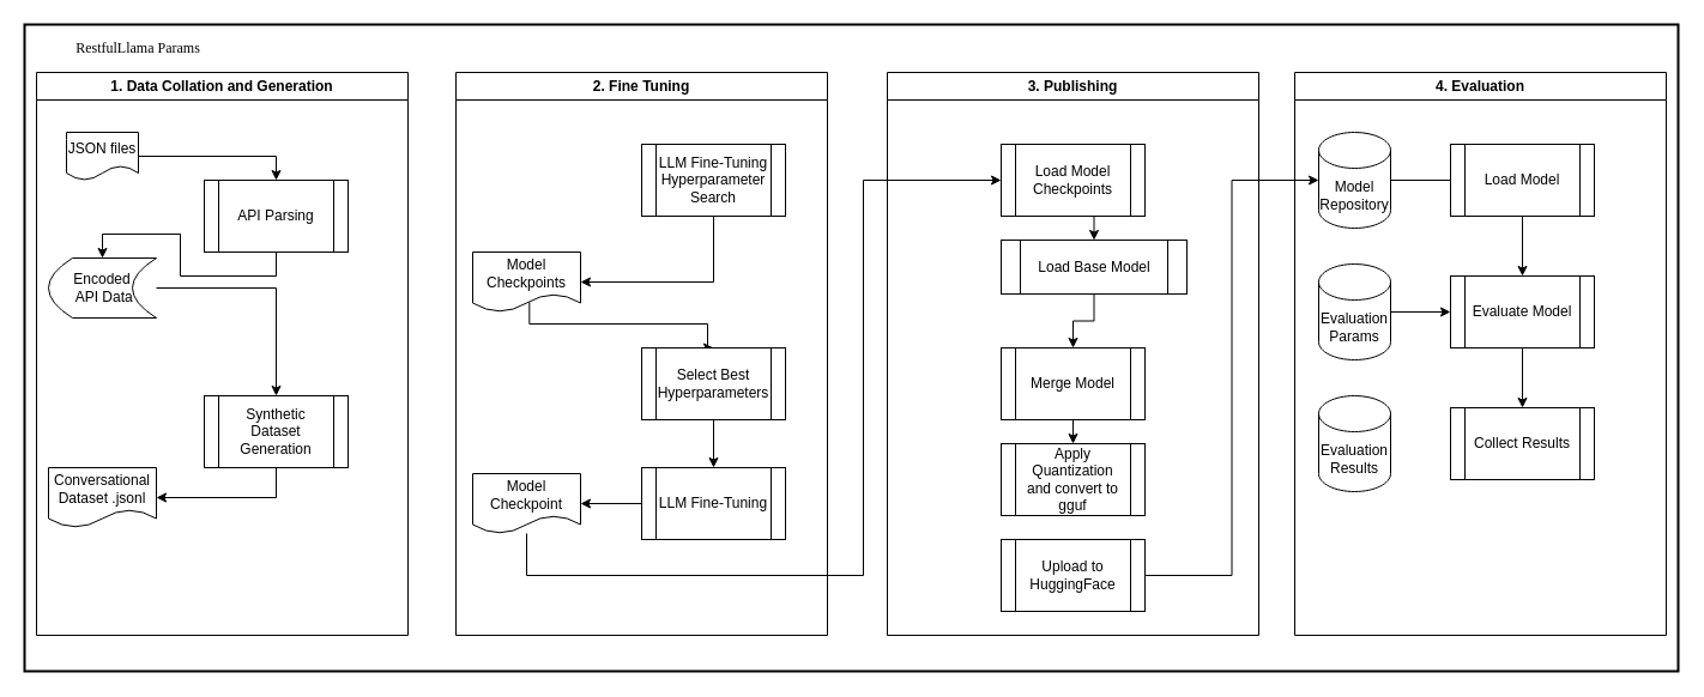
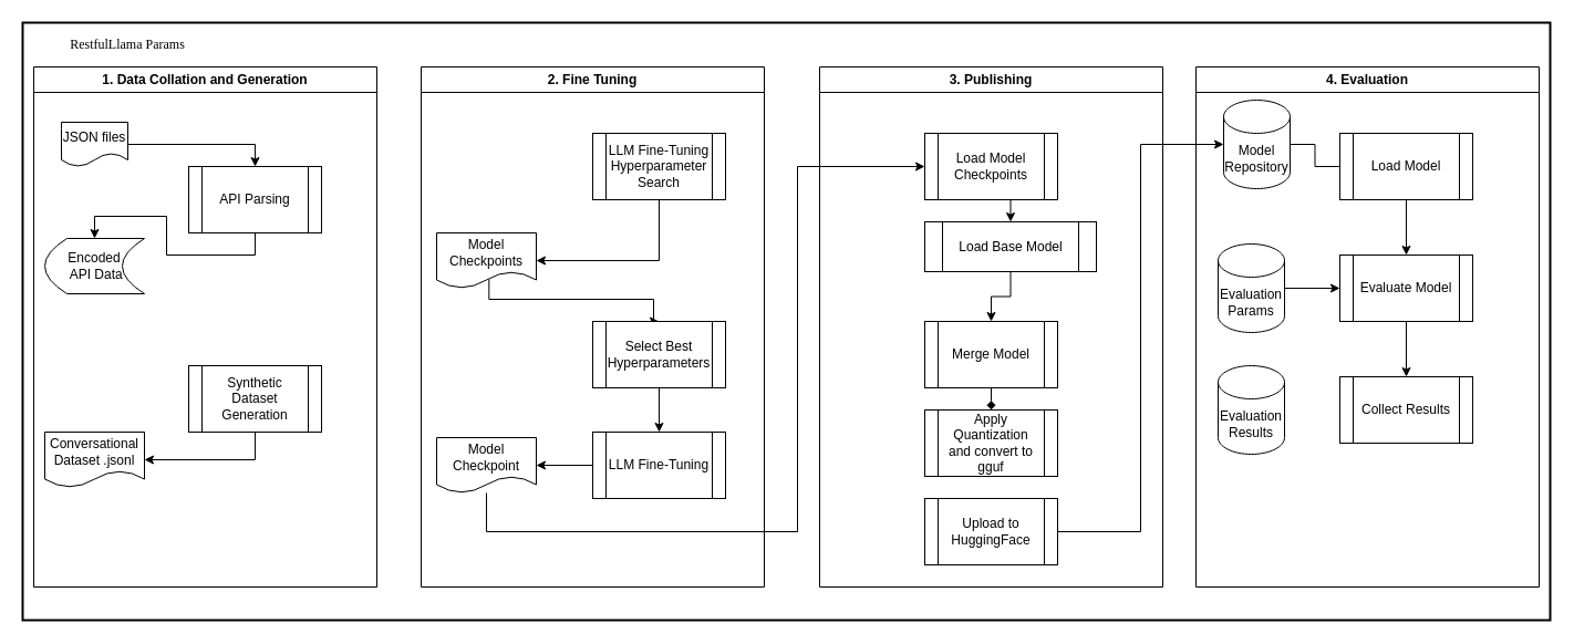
  <mxCell id="0" />
  <mxCell id="1" parent="0" />
  <mxCell id="2" value="" style="rounded=0;whiteSpace=wrap;html=1;fillColor=none;strokeWidth=2;" vertex="1" parent="1"><mxGeometry x="20" y="20" width="1380" height="540" as="geometry" /></mxCell>
  <mxCell id="3" value="1. Data Collation and Generation" style="swimlane;whiteSpace=wrap;html=1;" vertex="1" parent="1"><mxGeometry x="30" y="60" width="310" height="470" as="geometry" /></mxCell>
  <mxCell id="4" style="edgeStyle=orthogonalEdgeStyle;rounded=0;orthogonalLoop=1;jettySize=auto;html=1;exitX=0.5;exitY=1;exitDx=0;exitDy=0;entryX=0.5;entryY=0;entryDx=0;entryDy=0;" edge="1" parent="3" source="5" target="9"><mxGeometry relative="1" as="geometry" /></mxCell>
  <mxCell id="5" value="API Parsing" style="shape=process;whiteSpace=wrap;html=1;backgroundOutline=1;" vertex="1" parent="3"><mxGeometry x="140" y="90" width="120" height="60" as="geometry" /></mxCell>
  <mxCell id="6" style="edgeStyle=orthogonalEdgeStyle;rounded=0;orthogonalLoop=1;jettySize=auto;html=1;entryX=0.5;entryY=0;entryDx=0;entryDy=0;" edge="1" parent="3" source="7" target="5"><mxGeometry relative="1" as="geometry" /></mxCell>
  <mxCell id="7" value="JSON files" style="shape=document;whiteSpace=wrap;html=1;boundedLbl=1;" vertex="1" parent="3"><mxGeometry x="25" y="50" width="60" height="40" as="geometry" /></mxCell>
- <mxCell id="8" style="edgeStyle=orthogonalEdgeStyle;rounded=0;orthogonalLoop=1;jettySize=auto;html=1;" edge="1" parent="3" source="9" target="10"><mxGeometry relative="1" as="geometry" /></mxCell>
  <mxCell id="9" value="Encoded&lt;div&gt;&amp;nbsp;API Data&lt;/div&gt;" style="shape=dataStorage;whiteSpace=wrap;html=1;fixedSize=1;" vertex="1" parent="3"><mxGeometry x="10" y="155" width="90" height="50" as="geometry" /></mxCell>
  <mxCell id="10" value="Synthetic Dataset Generation" style="shape=process;whiteSpace=wrap;html=1;backgroundOutline=1;" vertex="1" parent="3"><mxGeometry x="140" y="270" width="120" height="60" as="geometry" /></mxCell>
  <mxCell id="11" value="Conversational Dataset .jsonl" style="shape=document;whiteSpace=wrap;html=1;boundedLbl=1;" vertex="1" parent="1"><mxGeometry x="40" y="390" width="90" height="50" as="geometry" /></mxCell>
  <mxCell id="12" style="edgeStyle=orthogonalEdgeStyle;rounded=0;orthogonalLoop=1;jettySize=auto;html=1;exitX=0.5;exitY=1;exitDx=0;exitDy=0;entryX=1;entryY=0.5;entryDx=0;entryDy=0;" edge="1" parent="1" source="10" target="11"><mxGeometry relative="1" as="geometry" /></mxCell>
  <mxCell id="13" value="2. Fine Tuning" style="swimlane;whiteSpace=wrap;html=1;" vertex="1" parent="1"><mxGeometry x="380" y="60" width="310" height="470" as="geometry" /></mxCell>
  <mxCell id="14" value="LLM Fine-Tuning Hyperparameter Search" style="shape=process;whiteSpace=wrap;html=1;backgroundOutline=1;" vertex="1" parent="13"><mxGeometry x="155" y="60" width="120" height="60" as="geometry" /></mxCell>
  <mxCell id="15" value="LLM Fine-Tuning" style="shape=process;whiteSpace=wrap;html=1;backgroundOutline=1;" vertex="1" parent="13"><mxGeometry x="155" y="330" width="120" height="60" as="geometry" /></mxCell>
  <mxCell id="16" value="4. Evaluation" style="swimlane;whiteSpace=wrap;html=1;" vertex="1" parent="1"><mxGeometry x="1080" y="60" width="310" height="470" as="geometry" /></mxCell>
  <mxCell id="17" style="edgeStyle=orthogonalEdgeStyle;rounded=0;orthogonalLoop=1;jettySize=auto;html=1;exitX=0.5;exitY=1;exitDx=0;exitDy=0;entryX=0.5;entryY=0;entryDx=0;entryDy=0;" edge="1" parent="16" source="18" target="19"><mxGeometry relative="1" as="geometry" /></mxCell>
  <mxCell id="18" value="Load Model" style="shape=process;whiteSpace=wrap;html=1;backgroundOutline=1;" vertex="1" parent="16"><mxGeometry x="130" y="60" width="120" height="60" as="geometry" /></mxCell>
  <mxCell id="19" value="Evaluate Model" style="shape=process;whiteSpace=wrap;html=1;backgroundOutline=1;" vertex="1" parent="16"><mxGeometry x="130" y="170" width="120" height="60" as="geometry" /></mxCell>
  <mxCell id="20" style="edgeStyle=orthogonalEdgeStyle;rounded=0;orthogonalLoop=1;jettySize=auto;html=1;exitX=1;exitY=0.5;exitDx=0;exitDy=0;exitPerimeter=0;entryX=0;entryY=0.5;entryDx=0;entryDy=0;endArrow=none;" edge="1" parent="16" source="21" target="18"><mxGeometry relative="1" as="geometry" /></mxCell>
- <mxCell id="21" value="Model Repository" style="shape=cylinder3;whiteSpace=wrap;html=1;boundedLbl=1;backgroundOutline=1;size=15;" vertex="1" parent="16"><mxGeometry x="20" y="50" width="60" height="80" as="geometry" /></mxCell>
+ <mxCell id="21" value="Model Repository" style="shape=cylinder3;whiteSpace=wrap;html=1;boundedLbl=1;backgroundOutline=1;size=15;" vertex="1" parent="16"><mxGeometry x="25" y="30" width="60" height="80" as="geometry" /></mxCell>
  <mxCell id="22" value="Evaluation Results" style="shape=cylinder3;whiteSpace=wrap;html=1;boundedLbl=1;backgroundOutline=1;size=15;" vertex="1" parent="16"><mxGeometry x="20" y="270" width="60" height="80" as="geometry" /></mxCell>
  <mxCell id="23" value="3. Publishing" style="swimlane;whiteSpace=wrap;html=1;" vertex="1" parent="1"><mxGeometry x="740" y="60" width="310" height="470" as="geometry" /></mxCell>
  <mxCell id="24" style="edgeStyle=orthogonalEdgeStyle;rounded=0;orthogonalLoop=1;jettySize=auto;html=1;exitX=0.5;exitY=1;exitDx=0;exitDy=0;entryX=0.5;entryY=0;entryDx=0;entryDy=0;" edge="1" parent="23" source="25" target="27"><mxGeometry relative="1" as="geometry" /></mxCell>
  <mxCell id="25" value="Load Model Checkpoints" style="shape=process;whiteSpace=wrap;html=1;backgroundOutline=1;" vertex="1" parent="23"><mxGeometry x="95" y="60" width="120" height="60" as="geometry" /></mxCell>
  <mxCell id="26" style="edgeStyle=orthogonalEdgeStyle;rounded=0;orthogonalLoop=1;jettySize=auto;html=1;exitX=0.5;exitY=1;exitDx=0;exitDy=0;entryX=0.5;entryY=0;entryDx=0;entryDy=0;" edge="1" parent="23" source="27" target="29"><mxGeometry relative="1" as="geometry" /></mxCell>
  <mxCell id="27" value="Load Base Model" style="shape=process;whiteSpace=wrap;html=1;backgroundOutline=1;" vertex="1" parent="23"><mxGeometry x="95" y="140" width="155" height="45" as="geometry" /></mxCell>
- <mxCell id="28" style="edgeStyle=orthogonalEdgeStyle;rounded=0;orthogonalLoop=1;jettySize=auto;html=1;exitX=0.5;exitY=1;exitDx=0;exitDy=0;entryX=0.5;entryY=0;entryDx=0;entryDy=0;" edge="1" parent="23" source="29" target="30"><mxGeometry relative="1" as="geometry" /></mxCell>
+ <mxCell id="28" style="edgeStyle=orthogonalEdgeStyle;rounded=0;orthogonalLoop=1;jettySize=auto;html=1;exitX=0.5;exitY=1;exitDx=0;exitDy=0;entryX=0.5;entryY=0;entryDx=0;entryDy=0;endArrow=diamond;" edge="1" parent="23" source="29" target="30"><mxGeometry relative="1" as="geometry" /></mxCell>
  <mxCell id="29" value="Merge Model" style="shape=process;whiteSpace=wrap;html=1;backgroundOutline=1;" vertex="1" parent="23"><mxGeometry x="95" y="230" width="120" height="60" as="geometry" /></mxCell>
  <mxCell id="30" value="Apply Quantization&lt;div&gt;and convert to gguf&lt;/div&gt;" style="shape=process;whiteSpace=wrap;html=1;backgroundOutline=1;" vertex="1" parent="23"><mxGeometry x="95" y="310" width="120" height="60" as="geometry" /></mxCell>
  <mxCell id="31" value="Upload to HuggingFace" style="shape=process;whiteSpace=wrap;html=1;backgroundOutline=1;" vertex="1" parent="23"><mxGeometry x="95" y="390" width="120" height="60" as="geometry" /></mxCell>
  <mxCell id="32" style="edgeStyle=orthogonalEdgeStyle;rounded=0;orthogonalLoop=1;jettySize=auto;html=1;entryX=0.5;entryY=0;entryDx=0;entryDy=0;exitX=0.526;exitY=0.84;exitDx=0;exitDy=0;exitPerimeter=0;" edge="1" parent="1" source="33" target="35"><mxGeometry relative="1" as="geometry"><Array as="points"><mxPoint x="441" y="270" /><mxPoint x="590" y="270" /><mxPoint x="590" y="290" /></Array></mxGeometry></mxCell>
  <mxCell id="33" value="Model Checkpoints" style="shape=document;whiteSpace=wrap;html=1;boundedLbl=1;" vertex="1" parent="1"><mxGeometry x="394" y="210" width="90" height="50" as="geometry" /></mxCell>
  <mxCell id="34" style="edgeStyle=orthogonalEdgeStyle;rounded=0;orthogonalLoop=1;jettySize=auto;html=1;exitX=0.5;exitY=1;exitDx=0;exitDy=0;entryX=0.5;entryY=0;entryDx=0;entryDy=0;" edge="1" parent="1" source="35" target="15"><mxGeometry relative="1" as="geometry" /></mxCell>
  <mxCell id="35" value="Select Best Hyperparameters" style="shape=process;whiteSpace=wrap;html=1;backgroundOutline=1;" vertex="1" parent="1"><mxGeometry x="535" y="290" width="120" height="60" as="geometry" /></mxCell>
  <mxCell id="36" style="edgeStyle=orthogonalEdgeStyle;rounded=0;orthogonalLoop=1;jettySize=auto;html=1;entryX=0;entryY=0.5;entryDx=0;entryDy=0;" edge="1" parent="1" source="37" target="25"><mxGeometry relative="1" as="geometry"><Array as="points"><mxPoint x="439" y="480" /><mxPoint x="720" y="480" /><mxPoint x="720" y="150" /></Array></mxGeometry></mxCell>
  <mxCell id="37" value="Model Checkpoint" style="shape=document;whiteSpace=wrap;html=1;boundedLbl=1;" vertex="1" parent="1"><mxGeometry x="394" y="395" width="90" height="50" as="geometry" /></mxCell>
  <mxCell id="38" style="edgeStyle=orthogonalEdgeStyle;rounded=0;orthogonalLoop=1;jettySize=auto;html=1;exitX=0.5;exitY=1;exitDx=0;exitDy=0;entryX=1;entryY=0.5;entryDx=0;entryDy=0;" edge="1" parent="1" source="14" target="33"><mxGeometry relative="1" as="geometry" /></mxCell>
  <mxCell id="39" style="edgeStyle=orthogonalEdgeStyle;rounded=0;orthogonalLoop=1;jettySize=auto;html=1;exitX=0;exitY=0.5;exitDx=0;exitDy=0;entryX=1;entryY=0.5;entryDx=0;entryDy=0;" edge="1" parent="1" source="15" target="37"><mxGeometry relative="1" as="geometry" /></mxCell>
  <mxCell id="40" style="edgeStyle=orthogonalEdgeStyle;rounded=0;orthogonalLoop=1;jettySize=auto;html=1;exitX=1;exitY=0.5;exitDx=0;exitDy=0;exitPerimeter=0;entryX=0;entryY=0.5;entryDx=0;entryDy=0;" edge="1" parent="1" source="41" target="19"><mxGeometry relative="1" as="geometry" /></mxCell>
  <mxCell id="41" value="Evaluation Params" style="shape=cylinder3;whiteSpace=wrap;html=1;boundedLbl=1;backgroundOutline=1;size=15;" vertex="1" parent="1"><mxGeometry x="1100" y="220" width="60" height="80" as="geometry" /></mxCell>
  <mxCell id="42" value="Collect Results" style="shape=process;whiteSpace=wrap;html=1;backgroundOutline=1;" vertex="1" parent="1"><mxGeometry x="1210" y="340" width="120" height="60" as="geometry" /></mxCell>
  <mxCell id="43" style="edgeStyle=orthogonalEdgeStyle;rounded=0;orthogonalLoop=1;jettySize=auto;html=1;entryX=0.5;entryY=0;entryDx=0;entryDy=0;" edge="1" parent="1" source="19" target="42"><mxGeometry relative="1" as="geometry" /></mxCell>
  <mxCell id="44" style="edgeStyle=orthogonalEdgeStyle;rounded=0;orthogonalLoop=1;jettySize=auto;html=1;entryX=0;entryY=0.5;entryDx=0;entryDy=0;entryPerimeter=0;" edge="1" parent="1" source="31" target="21"><mxGeometry relative="1" as="geometry" /></mxCell>
  <mxCell id="45" value="RestfulLlama Params" style="text;strokeColor=none;align=center;fillColor=none;html=1;verticalAlign=middle;whiteSpace=wrap;rounded=0;fontFamily=Lucida Console;" vertex="1" parent="1"><mxGeometry x="30" y="20" width="170" height="40" as="geometry" /></mxCell>
